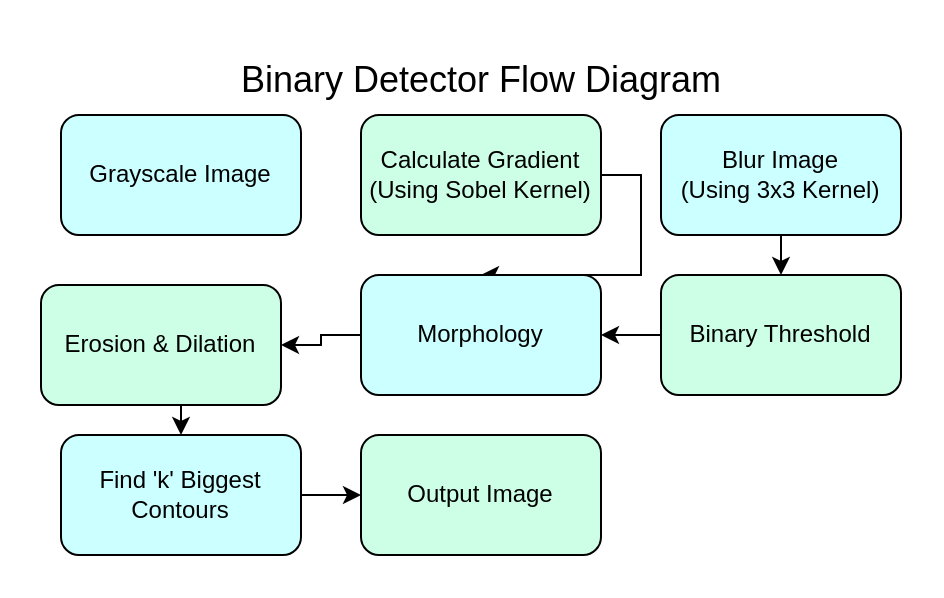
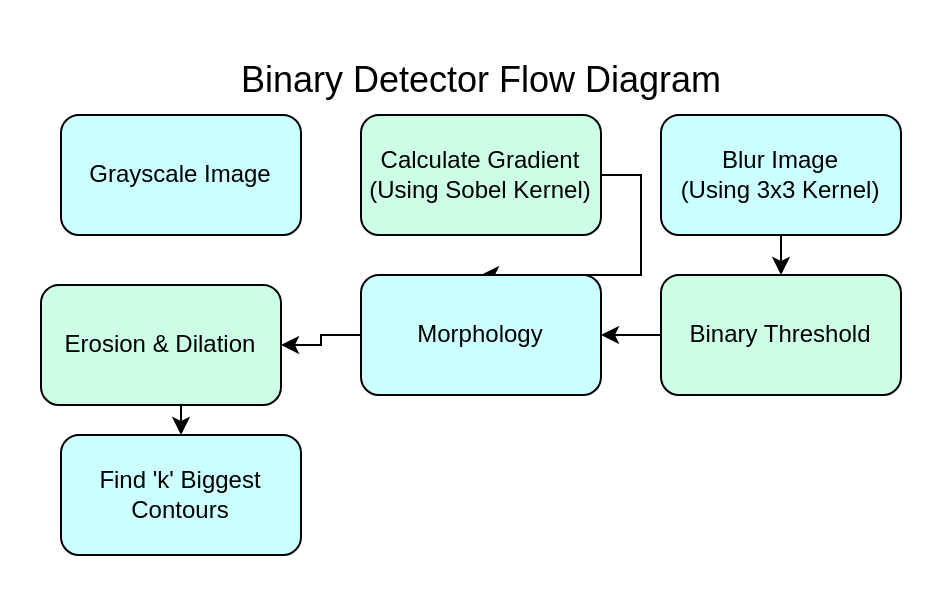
  <mxCell id="0" />
  <mxCell id="1" parent="0" />
  <mxCell id="2" value="Grayscale Image" style="rounded=1;whiteSpace=wrap;html=1;fillColor=#CCFFFF;" vertex="1" parent="1"><mxGeometry x="30" y="57" width="120" height="60" as="geometry" /></mxCell>
  <mxCell id="3" style="edgeStyle=orthogonalEdgeStyle;rounded=0;orthogonalLoop=1;jettySize=auto;html=1;exitX=1;exitY=0.5;exitDx=0;exitDy=0;" edge="1" parent="1" source="4" target="10"><mxGeometry relative="1" as="geometry" /></mxCell>
  <mxCell id="4" value="Calculate Gradient (Using Sobel Kernel)" style="rounded=1;whiteSpace=wrap;html=1;fillColor=#CCFFE6;" vertex="1" parent="1"><mxGeometry x="180" y="57" width="120" height="60" as="geometry" /></mxCell>
  <mxCell id="5" style="edgeStyle=orthogonalEdgeStyle;rounded=0;orthogonalLoop=1;jettySize=auto;html=1;exitX=0.5;exitY=1;exitDx=0;exitDy=0;entryX=0.5;entryY=0;entryDx=0;entryDy=0;" edge="1" parent="1" source="6" target="8"><mxGeometry relative="1" as="geometry" /></mxCell>
  <mxCell id="6" value="Blur Image &lt;br&gt;(Using 3x3 Kernel)" style="rounded=1;whiteSpace=wrap;html=1;fillColor=#CCFFFF;" vertex="1" parent="1"><mxGeometry x="330" y="57" width="120" height="60" as="geometry" /></mxCell>
  <mxCell id="7" style="edgeStyle=orthogonalEdgeStyle;rounded=0;orthogonalLoop=1;jettySize=auto;html=1;entryX=1;entryY=0.5;entryDx=0;entryDy=0;" edge="1" parent="1" source="8" target="10"><mxGeometry relative="1" as="geometry" /></mxCell>
  <mxCell id="8" value="Binary Threshold" style="rounded=1;whiteSpace=wrap;html=1;fillColor=#CCFFE6;" vertex="1" parent="1"><mxGeometry x="330" y="137" width="120" height="60" as="geometry" /></mxCell>
  <mxCell id="9" style="edgeStyle=orthogonalEdgeStyle;rounded=0;orthogonalLoop=1;jettySize=auto;html=1;entryX=1;entryY=0.5;entryDx=0;entryDy=0;" edge="1" parent="1" source="10" target="12"><mxGeometry relative="1" as="geometry" /></mxCell>
  <mxCell id="10" value="Morphology" style="rounded=1;whiteSpace=wrap;html=1;fillColor=#CCFFFF;" vertex="1" parent="1"><mxGeometry x="180" y="137" width="120" height="60" as="geometry" /></mxCell>
  <mxCell id="11" style="edgeStyle=orthogonalEdgeStyle;rounded=0;orthogonalLoop=1;jettySize=auto;html=1;exitX=0.5;exitY=1;exitDx=0;exitDy=0;entryX=0.5;entryY=0;entryDx=0;entryDy=0;" edge="1" parent="1" source="12" target="14"><mxGeometry relative="1" as="geometry" /></mxCell>
  <mxCell id="12" value="Erosion &amp;amp; Dilation" style="rounded=1;whiteSpace=wrap;html=1;fillColor=#CCFFE6;" vertex="1" parent="1"><mxGeometry x="20" y="142" width="120" height="60" as="geometry" /></mxCell>
- <mxCell id="13" style="edgeStyle=orthogonalEdgeStyle;rounded=0;orthogonalLoop=1;jettySize=auto;html=1;exitX=1;exitY=0.5;exitDx=0;exitDy=0;entryX=0;entryY=0.5;entryDx=0;entryDy=0;" edge="1" parent="1" source="14" target="15"><mxGeometry relative="1" as="geometry" /></mxCell>
  <mxCell id="14" value="Find 'k' Biggest Contours" style="rounded=1;whiteSpace=wrap;html=1;fillColor=#CCFFFF;" vertex="1" parent="1"><mxGeometry x="30" y="217" width="120" height="60" as="geometry" /></mxCell>
- <mxCell id="15" value="Output Image" style="rounded=1;whiteSpace=wrap;html=1;fillColor=#CCFFE6;" vertex="1" parent="1"><mxGeometry x="180" y="217" width="120" height="60" as="geometry" /></mxCell>
  <mxCell id="16" value="&lt;font style=&quot;font-size: 18px;&quot;&gt;Binary Detector Flow Diagram&lt;/font&gt;" style="text;html=1;align=center;verticalAlign=middle;resizable=0;points=[];autosize=1;strokeColor=none;fillColor=none;" vertex="1" parent="1"><mxGeometry x="110" y="20" width="260" height="40" as="geometry" /></mxCell>
